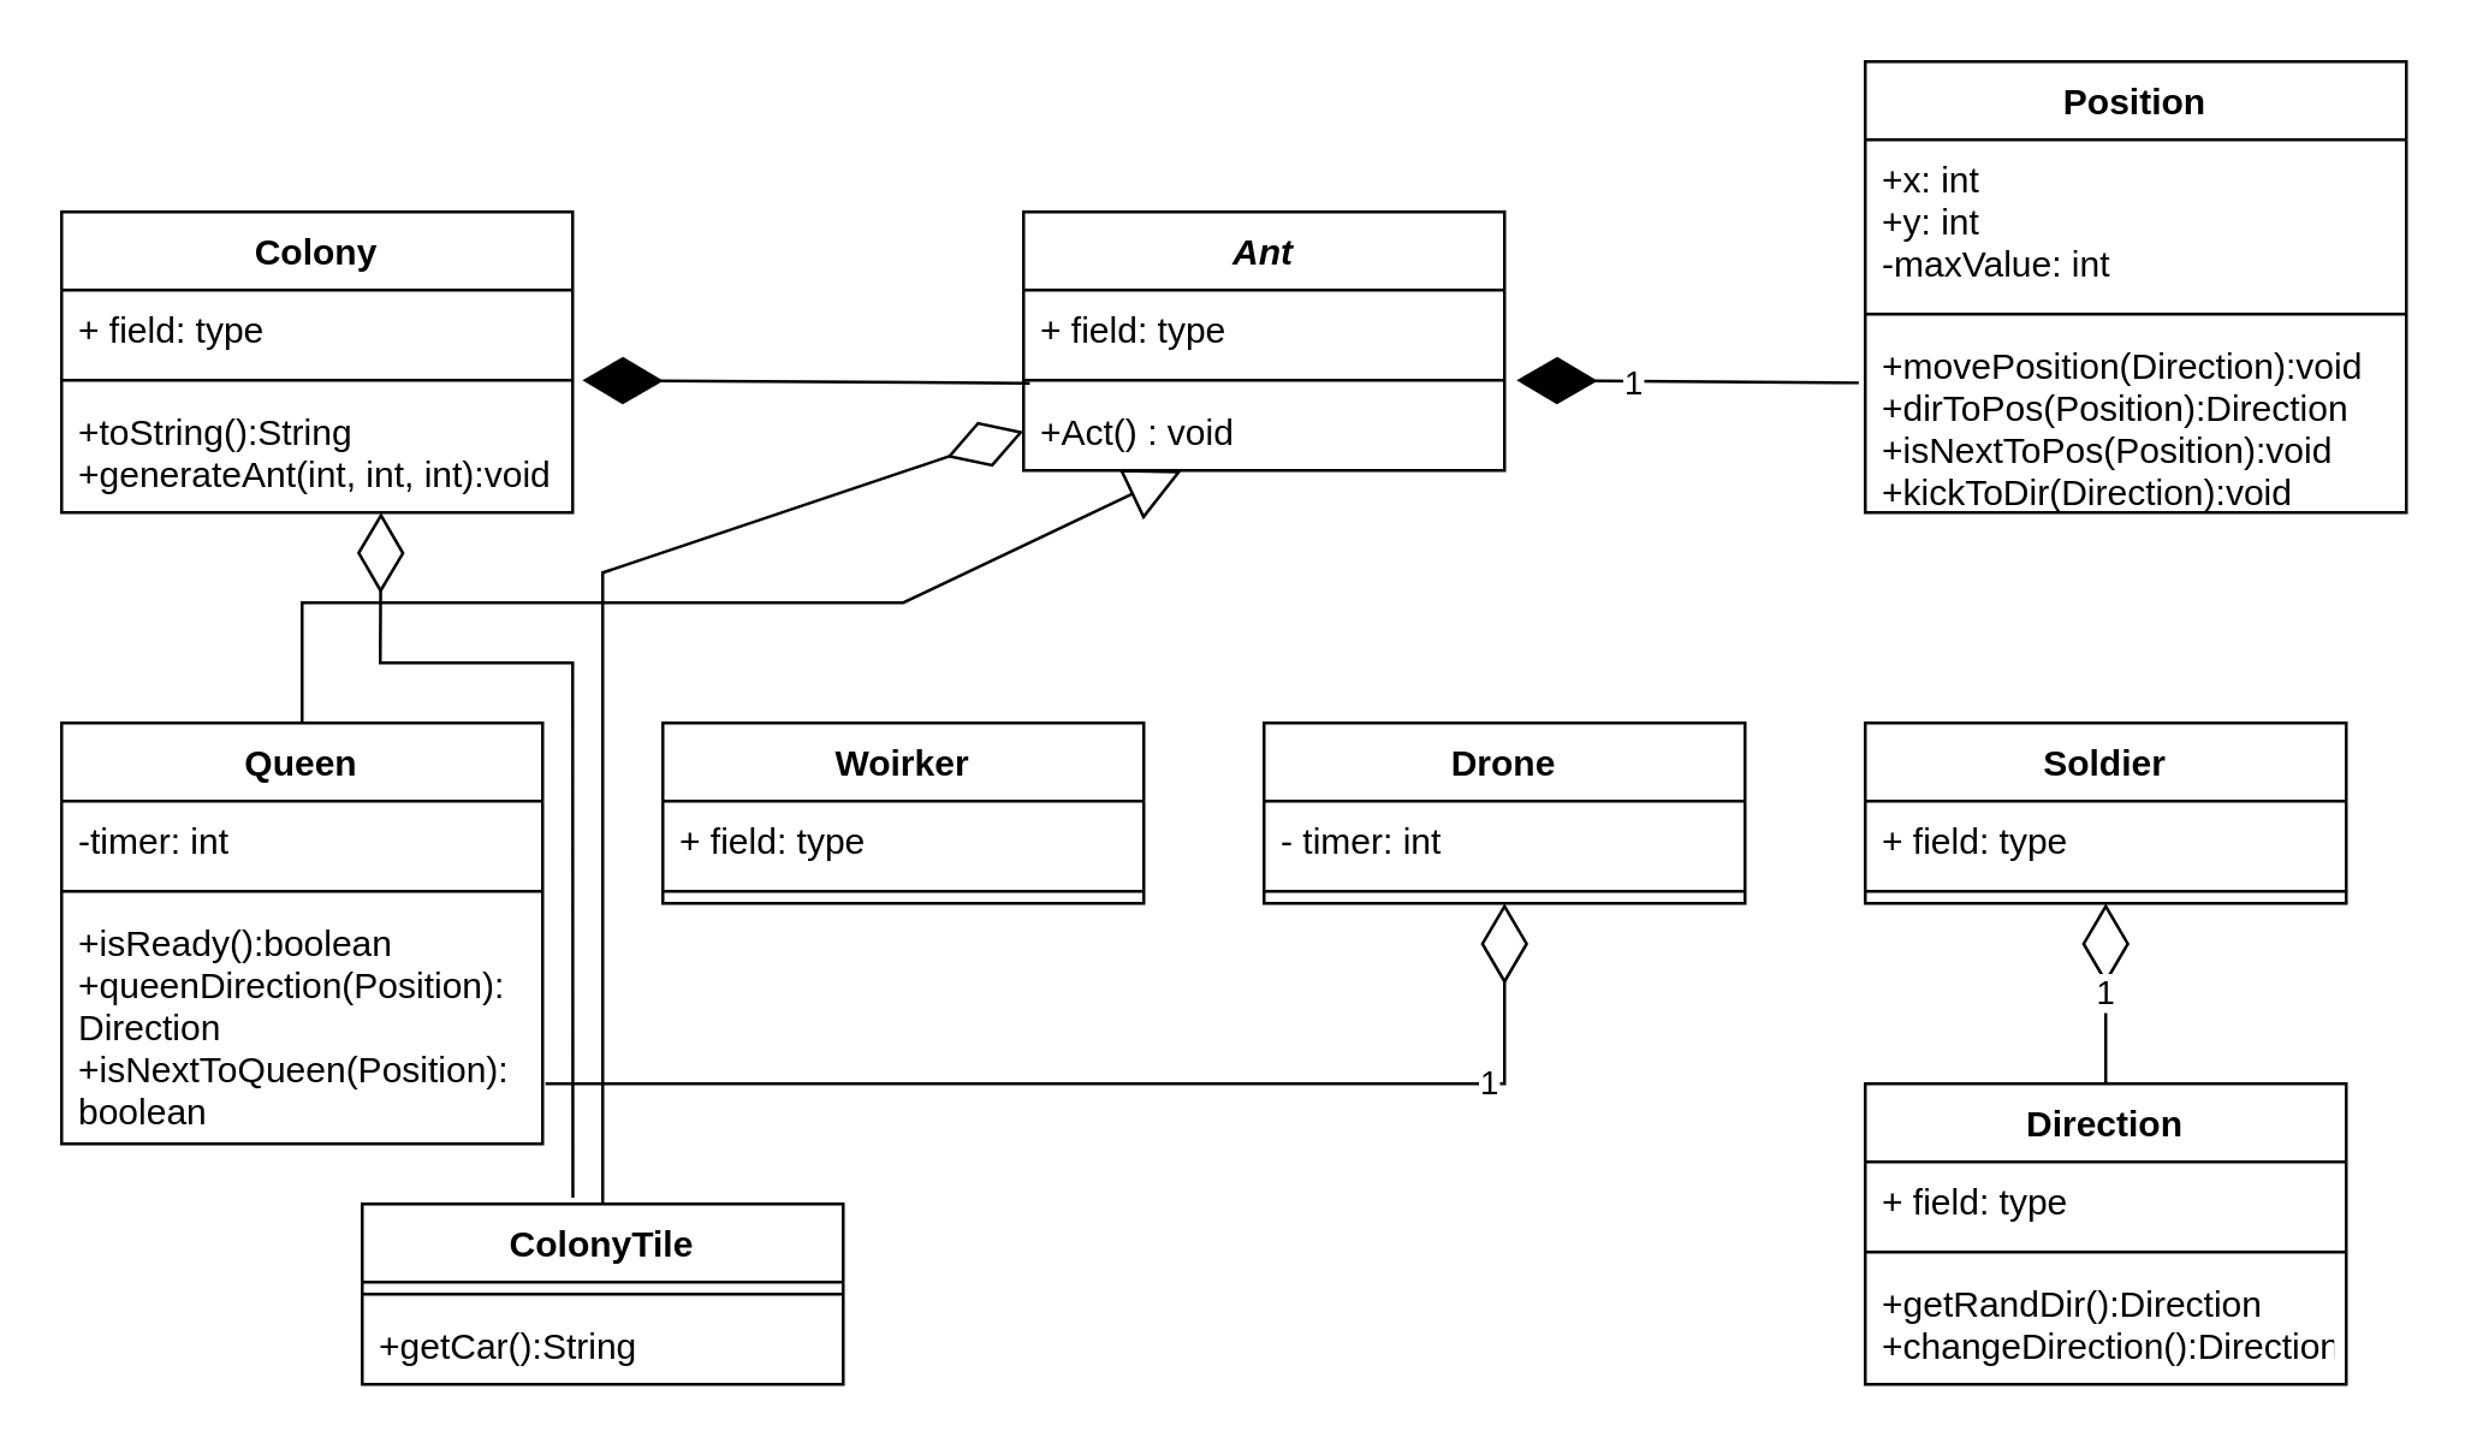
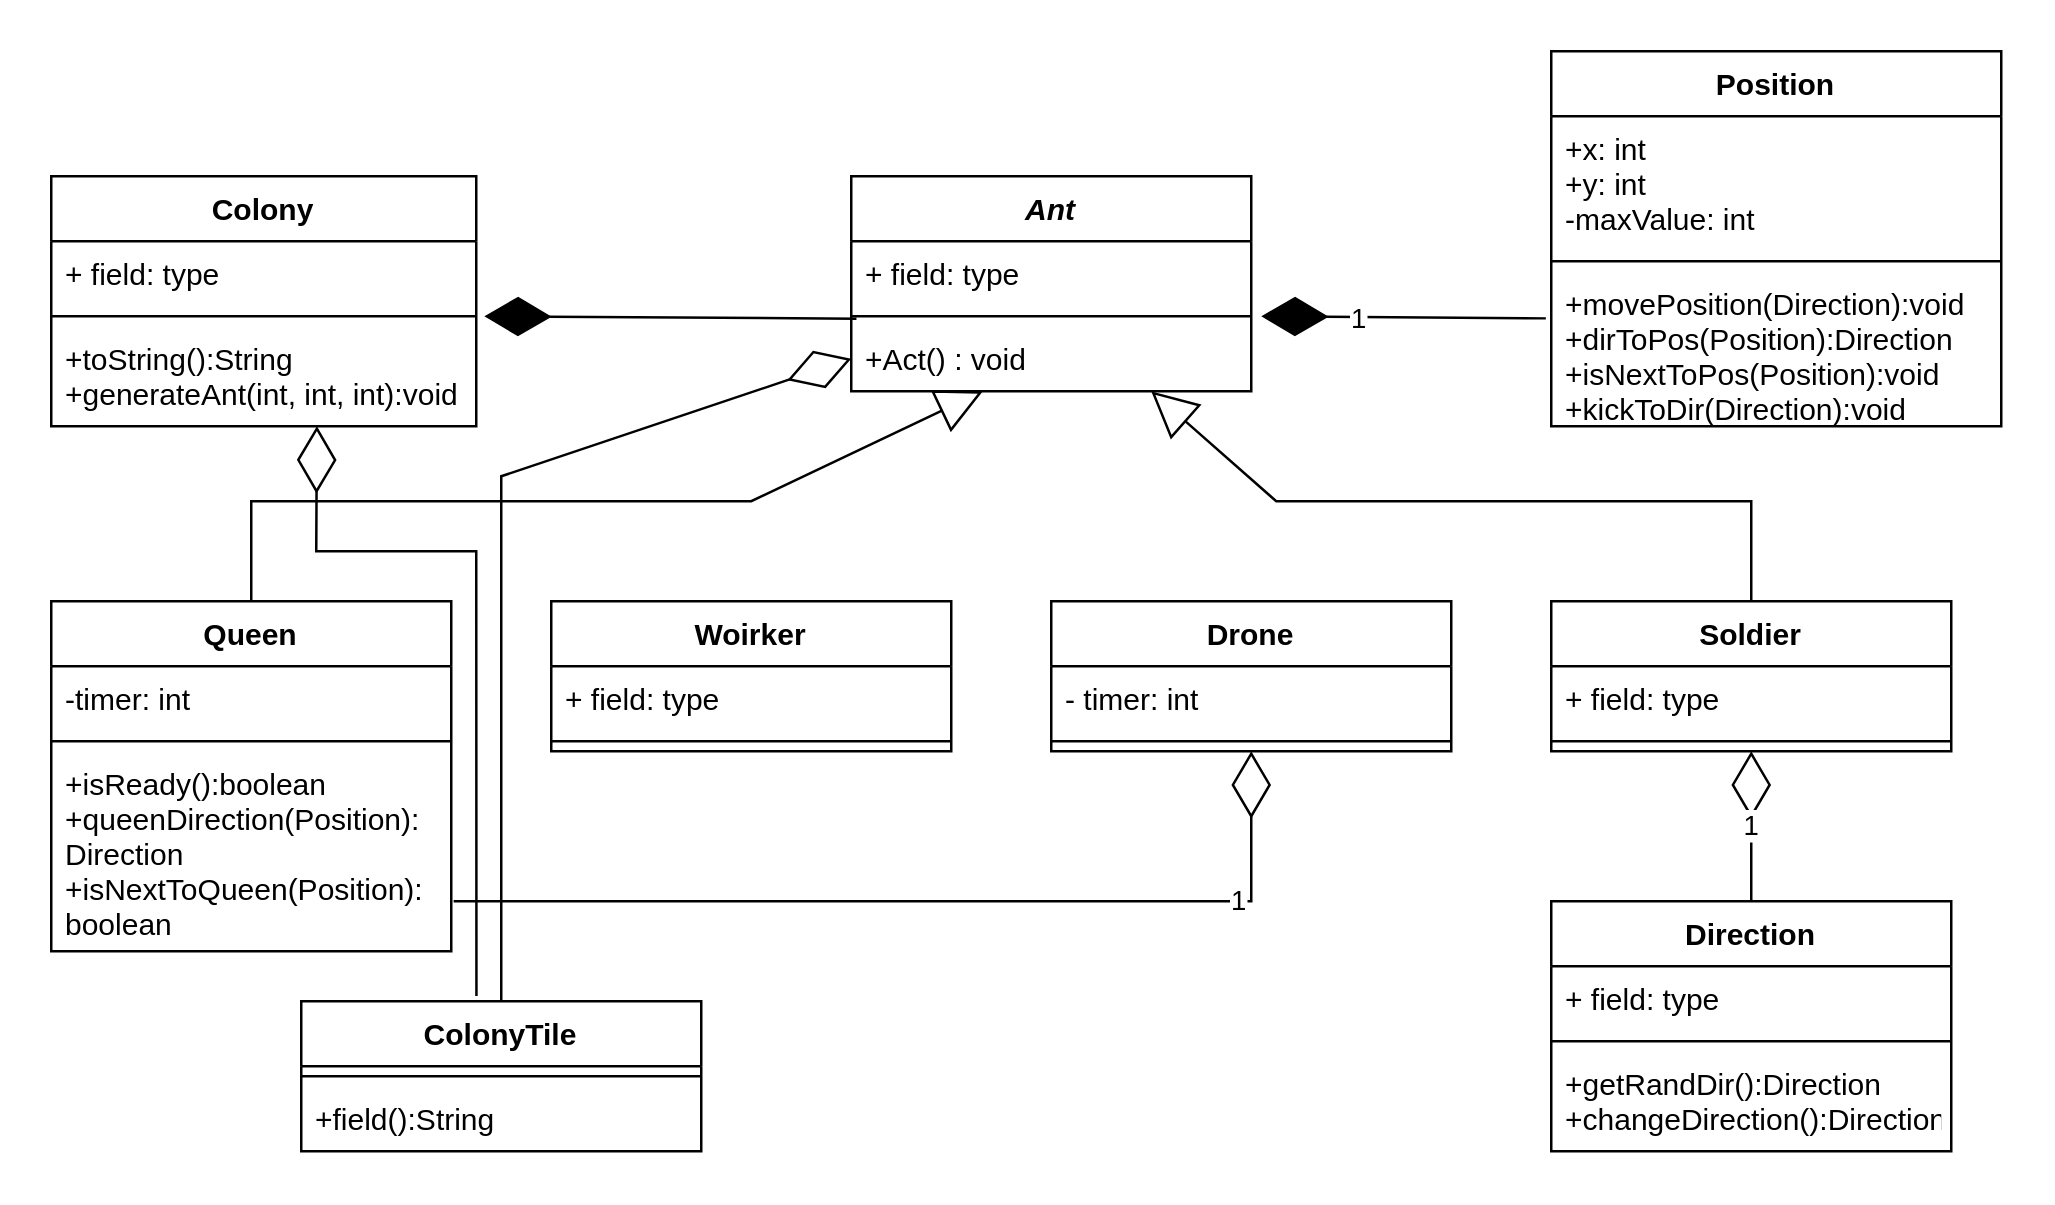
  <mxCell id="0" />
  <mxCell id="1" parent="0" />
  <mxCell id="2" value="Ant" style="swimlane;fontStyle=3;align=center;verticalAlign=top;childLayout=stackLayout;horizontal=1;startSize=26;horizontalStack=0;resizeParent=1;resizeParentMax=0;resizeLast=0;collapsible=1;marginBottom=0;" parent="1" vertex="1"><mxGeometry x="340" y="70" width="160" height="86" as="geometry" /></mxCell>
  <mxCell id="3" value="+ field: type" style="text;strokeColor=none;fillColor=none;align=left;verticalAlign=top;spacingLeft=4;spacingRight=4;overflow=hidden;rotatable=0;points=[[0,0.5],[1,0.5]];portConstraint=eastwest;" parent="2" vertex="1"><mxGeometry y="26" width="160" height="26" as="geometry" /></mxCell>
  <mxCell id="4" value="" style="line;strokeWidth=1;fillColor=none;align=left;verticalAlign=middle;spacingTop=-1;spacingLeft=3;spacingRight=3;rotatable=0;labelPosition=right;points=[];portConstraint=eastwest;" parent="2" vertex="1"><mxGeometry y="52" width="160" height="8" as="geometry" /></mxCell>
  <mxCell id="5" value="+Act() : void" style="text;strokeColor=none;fillColor=none;align=left;verticalAlign=top;spacingLeft=4;spacingRight=4;overflow=hidden;rotatable=0;points=[[0,0.5],[1,0.5]];portConstraint=eastwest;" parent="2" vertex="1"><mxGeometry y="60" width="160" height="26" as="geometry" /></mxCell>
  <mxCell id="6" value="Soldier" style="swimlane;fontStyle=1;align=center;verticalAlign=top;childLayout=stackLayout;horizontal=1;startSize=26;horizontalStack=0;resizeParent=1;resizeParentMax=0;resizeLast=0;collapsible=1;marginBottom=0;" parent="1" vertex="1"><mxGeometry x="620" y="240" width="160" height="60" as="geometry" /></mxCell>
  <mxCell id="7" value="+ field: type" style="text;strokeColor=none;fillColor=none;align=left;verticalAlign=top;spacingLeft=4;spacingRight=4;overflow=hidden;rotatable=0;points=[[0,0.5],[1,0.5]];portConstraint=eastwest;" parent="6" vertex="1"><mxGeometry y="26" width="160" height="26" as="geometry" /></mxCell>
  <mxCell id="8" value="" style="line;strokeWidth=1;fillColor=none;align=left;verticalAlign=middle;spacingTop=-1;spacingLeft=3;spacingRight=3;rotatable=0;labelPosition=right;points=[];portConstraint=eastwest;" parent="6" vertex="1"><mxGeometry y="52" width="160" height="8" as="geometry" /></mxCell>
  <mxCell id="9" value="Drone" style="swimlane;fontStyle=1;align=center;verticalAlign=top;childLayout=stackLayout;horizontal=1;startSize=26;horizontalStack=0;resizeParent=1;resizeParentMax=0;resizeLast=0;collapsible=1;marginBottom=0;" parent="1" vertex="1"><mxGeometry x="420" y="240" width="160" height="60" as="geometry" /></mxCell>
  <mxCell id="10" value="- timer: int" style="text;strokeColor=none;fillColor=none;align=left;verticalAlign=top;spacingLeft=4;spacingRight=4;overflow=hidden;rotatable=0;points=[[0,0.5],[1,0.5]];portConstraint=eastwest;" parent="9" vertex="1"><mxGeometry y="26" width="160" height="26" as="geometry" /></mxCell>
  <mxCell id="11" value="" style="line;strokeWidth=1;fillColor=none;align=left;verticalAlign=middle;spacingTop=-1;spacingLeft=3;spacingRight=3;rotatable=0;labelPosition=right;points=[];portConstraint=eastwest;" parent="9" vertex="1"><mxGeometry y="52" width="160" height="8" as="geometry" /></mxCell>
  <mxCell id="12" value="Woirker" style="swimlane;fontStyle=1;align=center;verticalAlign=top;childLayout=stackLayout;horizontal=1;startSize=26;horizontalStack=0;resizeParent=1;resizeParentMax=0;resizeLast=0;collapsible=1;marginBottom=0;" parent="1" vertex="1"><mxGeometry x="220" y="240" width="160" height="60" as="geometry" /></mxCell>
  <mxCell id="13" value="+ field: type" style="text;strokeColor=none;fillColor=none;align=left;verticalAlign=top;spacingLeft=4;spacingRight=4;overflow=hidden;rotatable=0;points=[[0,0.5],[1,0.5]];portConstraint=eastwest;" parent="12" vertex="1"><mxGeometry y="26" width="160" height="26" as="geometry" /></mxCell>
  <mxCell id="14" value="" style="line;strokeWidth=1;fillColor=none;align=left;verticalAlign=middle;spacingTop=-1;spacingLeft=3;spacingRight=3;rotatable=0;labelPosition=right;points=[];portConstraint=eastwest;" parent="12" vertex="1"><mxGeometry y="52" width="160" height="8" as="geometry" /></mxCell>
  <mxCell id="15" value="Queen" style="swimlane;fontStyle=1;align=center;verticalAlign=top;childLayout=stackLayout;horizontal=1;startSize=26;horizontalStack=0;resizeParent=1;resizeParentMax=0;resizeLast=0;collapsible=1;marginBottom=0;" parent="1" vertex="1"><mxGeometry x="20" y="240" width="160" height="140" as="geometry" /></mxCell>
  <mxCell id="16" value="-timer: int" style="text;strokeColor=none;fillColor=none;align=left;verticalAlign=top;spacingLeft=4;spacingRight=4;overflow=hidden;rotatable=0;points=[[0,0.5],[1,0.5]];portConstraint=eastwest;" parent="15" vertex="1"><mxGeometry y="26" width="160" height="26" as="geometry" /></mxCell>
  <mxCell id="17" value="" style="line;strokeWidth=1;fillColor=none;align=left;verticalAlign=middle;spacingTop=-1;spacingLeft=3;spacingRight=3;rotatable=0;labelPosition=right;points=[];portConstraint=eastwest;" parent="15" vertex="1"><mxGeometry y="52" width="160" height="8" as="geometry" /></mxCell>
  <mxCell id="18" value="+isReady():boolean&#10;+queenDirection(Position):&#10;Direction&#10;+isNextToQueen(Position):&#10;boolean&#10;" style="text;strokeColor=none;fillColor=none;align=left;verticalAlign=top;spacingLeft=4;spacingRight=4;overflow=hidden;rotatable=0;points=[[0,0.5],[1,0.5]];portConstraint=eastwest;" parent="15" vertex="1"><mxGeometry y="60" width="160" height="80" as="geometry" /></mxCell>
  <mxCell id="19" value="" style="endArrow=block;endSize=16;endFill=0;html=1;rounded=0;exitX=0.5;exitY=0;exitDx=0;exitDy=0;" parent="1" source="15" target="5" edge="1"><mxGeometry width="160" relative="1" as="geometry"><mxPoint x="180" y="200" as="sourcePoint" /><mxPoint x="340" y="160" as="targetPoint" /><Array as="points"><mxPoint x="100" y="200" /><mxPoint x="300" y="200" /></Array></mxGeometry></mxCell>
+ <mxCell id="20" value="" style="endArrow=block;endSize=16;endFill=0;html=1;rounded=0;exitX=0.5;exitY=0;exitDx=0;exitDy=0;entryX=0.75;entryY=1;entryDx=0;entryDy=0;" parent="1" source="6" target="2" edge="1"><mxGeometry width="160" relative="1" as="geometry"><mxPoint x="380" y="380" as="sourcePoint" /><mxPoint x="550" y="160" as="targetPoint" /><Array as="points"><mxPoint x="700" y="200" /><mxPoint x="510" y="200" /></Array></mxGeometry></mxCell>
  <mxCell id="21" value="" style="endArrow=diamondThin;endFill=0;endSize=24;html=1;rounded=0;entryX=0.5;entryY=1;entryDx=0;entryDy=0;exitX=1.006;exitY=0.75;exitDx=0;exitDy=0;exitPerimeter=0;" parent="1" source="18" target="9" edge="1"><mxGeometry width="160" relative="1" as="geometry"><mxPoint x="110" y="430" as="sourcePoint" /><mxPoint x="500" y="380" as="targetPoint" /><Array as="points"><mxPoint x="500" y="360" /></Array></mxGeometry></mxCell>
  <mxCell id="22" value="1" style="edgeLabel;html=1;align=center;verticalAlign=middle;resizable=0;points=[];" parent="21" vertex="1" connectable="0"><mxGeometry x="0.657" y="1" relative="1" as="geometry"><mxPoint as="offset" /></mxGeometry></mxCell>
  <mxCell id="23" value="Colony" style="swimlane;fontStyle=1;align=center;verticalAlign=top;childLayout=stackLayout;horizontal=1;startSize=26;horizontalStack=0;resizeParent=1;resizeParentMax=0;resizeLast=0;collapsible=1;marginBottom=0;" parent="1" vertex="1"><mxGeometry x="20" y="70" width="170" height="100" as="geometry" /></mxCell>
  <mxCell id="24" value="+ field: type" style="text;strokeColor=none;fillColor=none;align=left;verticalAlign=top;spacingLeft=4;spacingRight=4;overflow=hidden;rotatable=0;points=[[0,0.5],[1,0.5]];portConstraint=eastwest;" parent="23" vertex="1"><mxGeometry y="26" width="170" height="26" as="geometry" /></mxCell>
  <mxCell id="25" value="" style="line;strokeWidth=1;fillColor=none;align=left;verticalAlign=middle;spacingTop=-1;spacingLeft=3;spacingRight=3;rotatable=0;labelPosition=right;points=[];portConstraint=eastwest;" parent="23" vertex="1"><mxGeometry y="52" width="170" height="8" as="geometry" /></mxCell>
  <mxCell id="26" value="+toString():String&#10;+generateAnt(int, int, int):void&#10;" style="text;strokeColor=none;fillColor=none;align=left;verticalAlign=top;spacingLeft=4;spacingRight=4;overflow=hidden;rotatable=0;points=[[0,0.5],[1,0.5]];portConstraint=eastwest;" parent="23" vertex="1"><mxGeometry y="60" width="170" height="40" as="geometry" /></mxCell>
  <mxCell id="27" value="" style="endArrow=diamondThin;endFill=1;endSize=24;html=1;rounded=0;entryX=1.019;entryY=1.154;entryDx=0;entryDy=0;entryPerimeter=0;exitX=0.013;exitY=1.192;exitDx=0;exitDy=0;exitPerimeter=0;" parent="1" source="3" target="24" edge="1"><mxGeometry width="160" relative="1" as="geometry"><mxPoint x="320" y="126" as="sourcePoint" /><mxPoint x="480" y="390" as="targetPoint" /></mxGeometry></mxCell>
  <mxCell id="28" value="Position" style="swimlane;fontStyle=1;align=center;verticalAlign=top;childLayout=stackLayout;horizontal=1;startSize=26;horizontalStack=0;resizeParent=1;resizeParentMax=0;resizeLast=0;collapsible=1;marginBottom=0;" parent="1" vertex="1"><mxGeometry x="620" y="20" width="180" height="150" as="geometry" /></mxCell>
  <mxCell id="29" value="+x: int&#10;+y: int&#10;-maxValue: int&#10;" style="text;strokeColor=none;fillColor=none;align=left;verticalAlign=top;spacingLeft=4;spacingRight=4;overflow=hidden;rotatable=0;points=[[0,0.5],[1,0.5]];portConstraint=eastwest;" parent="28" vertex="1"><mxGeometry y="26" width="180" height="54" as="geometry" /></mxCell>
  <mxCell id="30" value="" style="line;strokeWidth=1;fillColor=none;align=left;verticalAlign=middle;spacingTop=-1;spacingLeft=3;spacingRight=3;rotatable=0;labelPosition=right;points=[];portConstraint=eastwest;" parent="28" vertex="1"><mxGeometry y="80" width="180" height="8" as="geometry" /></mxCell>
  <mxCell id="31" value="+movePosition(Direction):void&#10;+dirToPos(Position):Direction&#10;+isNextToPos(Position):void&#10;+kickToDir(Direction):void&#10;&#10;" style="text;strokeColor=none;fillColor=none;align=left;verticalAlign=top;spacingLeft=4;spacingRight=4;overflow=hidden;rotatable=0;points=[[0,0.5],[1,0.5]];portConstraint=eastwest;" parent="28" vertex="1"><mxGeometry y="88" width="180" height="62" as="geometry" /></mxCell>
  <mxCell id="32" value="" style="endArrow=diamondThin;endFill=1;endSize=24;html=1;rounded=0;exitX=-0.012;exitY=0.304;exitDx=0;exitDy=0;exitPerimeter=0;entryX=1.025;entryY=-0.154;entryDx=0;entryDy=0;entryPerimeter=0;" parent="1" source="31" target="5" edge="1"><mxGeometry width="160" relative="1" as="geometry"><mxPoint x="320" y="390" as="sourcePoint" /><mxPoint x="480" y="390" as="targetPoint" /></mxGeometry></mxCell>
  <mxCell id="33" value="1" style="edgeLabel;html=1;align=center;verticalAlign=middle;resizable=0;points=[];" parent="32" vertex="1" connectable="0"><mxGeometry x="0.322" relative="1" as="geometry"><mxPoint as="offset" /></mxGeometry></mxCell>
  <mxCell id="34" value="Direction" style="swimlane;fontStyle=1;align=center;verticalAlign=top;childLayout=stackLayout;horizontal=1;startSize=26;horizontalStack=0;resizeParent=1;resizeParentMax=0;resizeLast=0;collapsible=1;marginBottom=0;" parent="1" vertex="1"><mxGeometry x="620" y="360" width="160" height="100" as="geometry" /></mxCell>
  <mxCell id="35" value="+ field: type" style="text;strokeColor=none;fillColor=none;align=left;verticalAlign=top;spacingLeft=4;spacingRight=4;overflow=hidden;rotatable=0;points=[[0,0.5],[1,0.5]];portConstraint=eastwest;" parent="34" vertex="1"><mxGeometry y="26" width="160" height="26" as="geometry" /></mxCell>
  <mxCell id="36" value="" style="line;strokeWidth=1;fillColor=none;align=left;verticalAlign=middle;spacingTop=-1;spacingLeft=3;spacingRight=3;rotatable=0;labelPosition=right;points=[];portConstraint=eastwest;" parent="34" vertex="1"><mxGeometry y="52" width="160" height="8" as="geometry" /></mxCell>
  <mxCell id="37" value="+getRandDir():Direction&#10;+changeDirection():Direction&#10;" style="text;strokeColor=none;fillColor=none;align=left;verticalAlign=top;spacingLeft=4;spacingRight=4;overflow=hidden;rotatable=0;points=[[0,0.5],[1,0.5]];portConstraint=eastwest;" parent="34" vertex="1"><mxGeometry y="60" width="160" height="40" as="geometry" /></mxCell>
  <mxCell id="38" value="ColonyTile" style="swimlane;fontStyle=1;align=center;verticalAlign=top;childLayout=stackLayout;horizontal=1;startSize=26;horizontalStack=0;resizeParent=1;resizeParentMax=0;resizeLast=0;collapsible=1;marginBottom=0;" parent="1" vertex="1"><mxGeometry x="120" y="400" width="160" height="60" as="geometry" /></mxCell>
  <mxCell id="39" value="" style="line;strokeWidth=1;fillColor=none;align=left;verticalAlign=middle;spacingTop=-1;spacingLeft=3;spacingRight=3;rotatable=0;labelPosition=right;points=[];portConstraint=eastwest;" parent="38" vertex="1"><mxGeometry y="26" width="160" height="8" as="geometry" /></mxCell>
- <mxCell id="40" value="+getCar():String" style="text;strokeColor=none;fillColor=none;align=left;verticalAlign=top;spacingLeft=4;spacingRight=4;overflow=hidden;rotatable=0;points=[[0,0.5],[1,0.5]];portConstraint=eastwest;" parent="38" vertex="1"><mxGeometry y="34" width="160" height="26" as="geometry" /></mxCell>
+ <mxCell id="40" value="+field():String" style="text;strokeColor=none;fillColor=none;align=left;verticalAlign=top;spacingLeft=4;spacingRight=4;overflow=hidden;rotatable=0;points=[[0,0.5],[1,0.5]];portConstraint=eastwest;" parent="38" vertex="1"><mxGeometry y="34" width="160" height="26" as="geometry" /></mxCell>
  <mxCell id="41" value="" style="endArrow=diamondThin;endFill=0;endSize=24;html=1;rounded=0;exitX=0.438;exitY=-0.035;exitDx=0;exitDy=0;exitPerimeter=0;entryX=0.625;entryY=1;entryDx=0;entryDy=0;entryPerimeter=0;" parent="1" source="38" target="26" edge="1"><mxGeometry width="160" relative="1" as="geometry"><mxPoint x="320" y="300" as="sourcePoint" /><mxPoint x="100" y="190" as="targetPoint" /><Array as="points"><mxPoint x="190" y="220" /><mxPoint x="126" y="220" /></Array></mxGeometry></mxCell>
  <mxCell id="42" value="" style="endArrow=diamondThin;endFill=0;endSize=24;html=1;rounded=0;exitX=0.5;exitY=0;exitDx=0;exitDy=0;entryX=0;entryY=0.5;entryDx=0;entryDy=0;" parent="1" source="38" target="5" edge="1"><mxGeometry width="160" relative="1" as="geometry"><mxPoint x="320" y="300" as="sourcePoint" /><mxPoint x="210" y="150" as="targetPoint" /><Array as="points"><mxPoint x="200" y="190" /></Array></mxGeometry></mxCell>
  <mxCell id="43" value="1" style="endArrow=diamondThin;endFill=0;endSize=24;html=1;rounded=0;entryX=0.5;entryY=1;entryDx=0;entryDy=0;exitX=0.5;exitY=0;exitDx=0;exitDy=0;" parent="1" source="34" target="6" edge="1"><mxGeometry width="160" relative="1" as="geometry"><mxPoint x="460" y="430" as="sourcePoint" /><mxPoint x="550" y="429.5" as="targetPoint" /><Array as="points" /></mxGeometry></mxCell>
